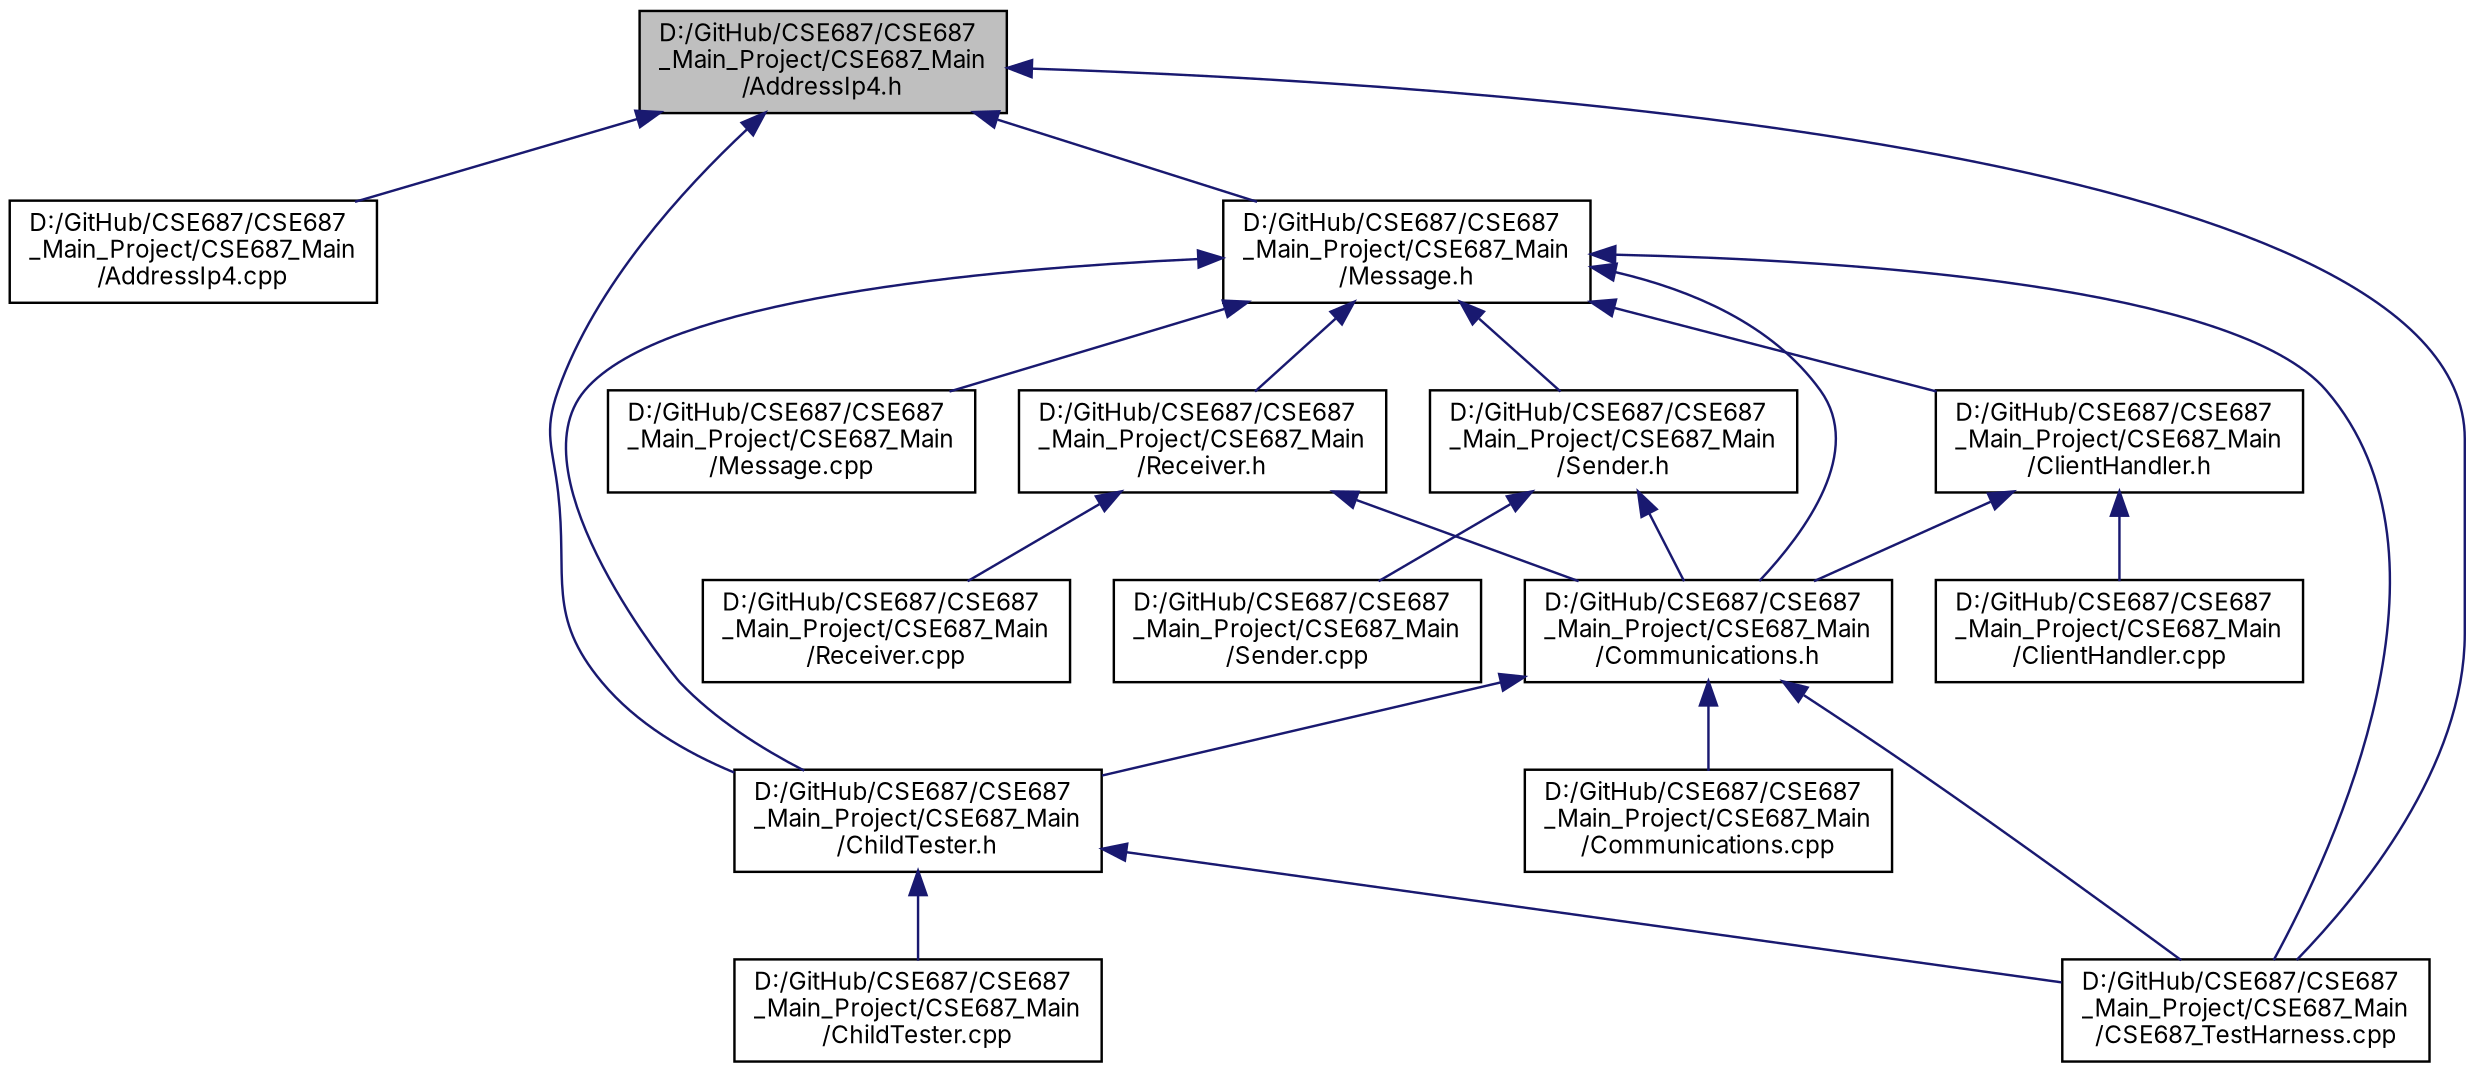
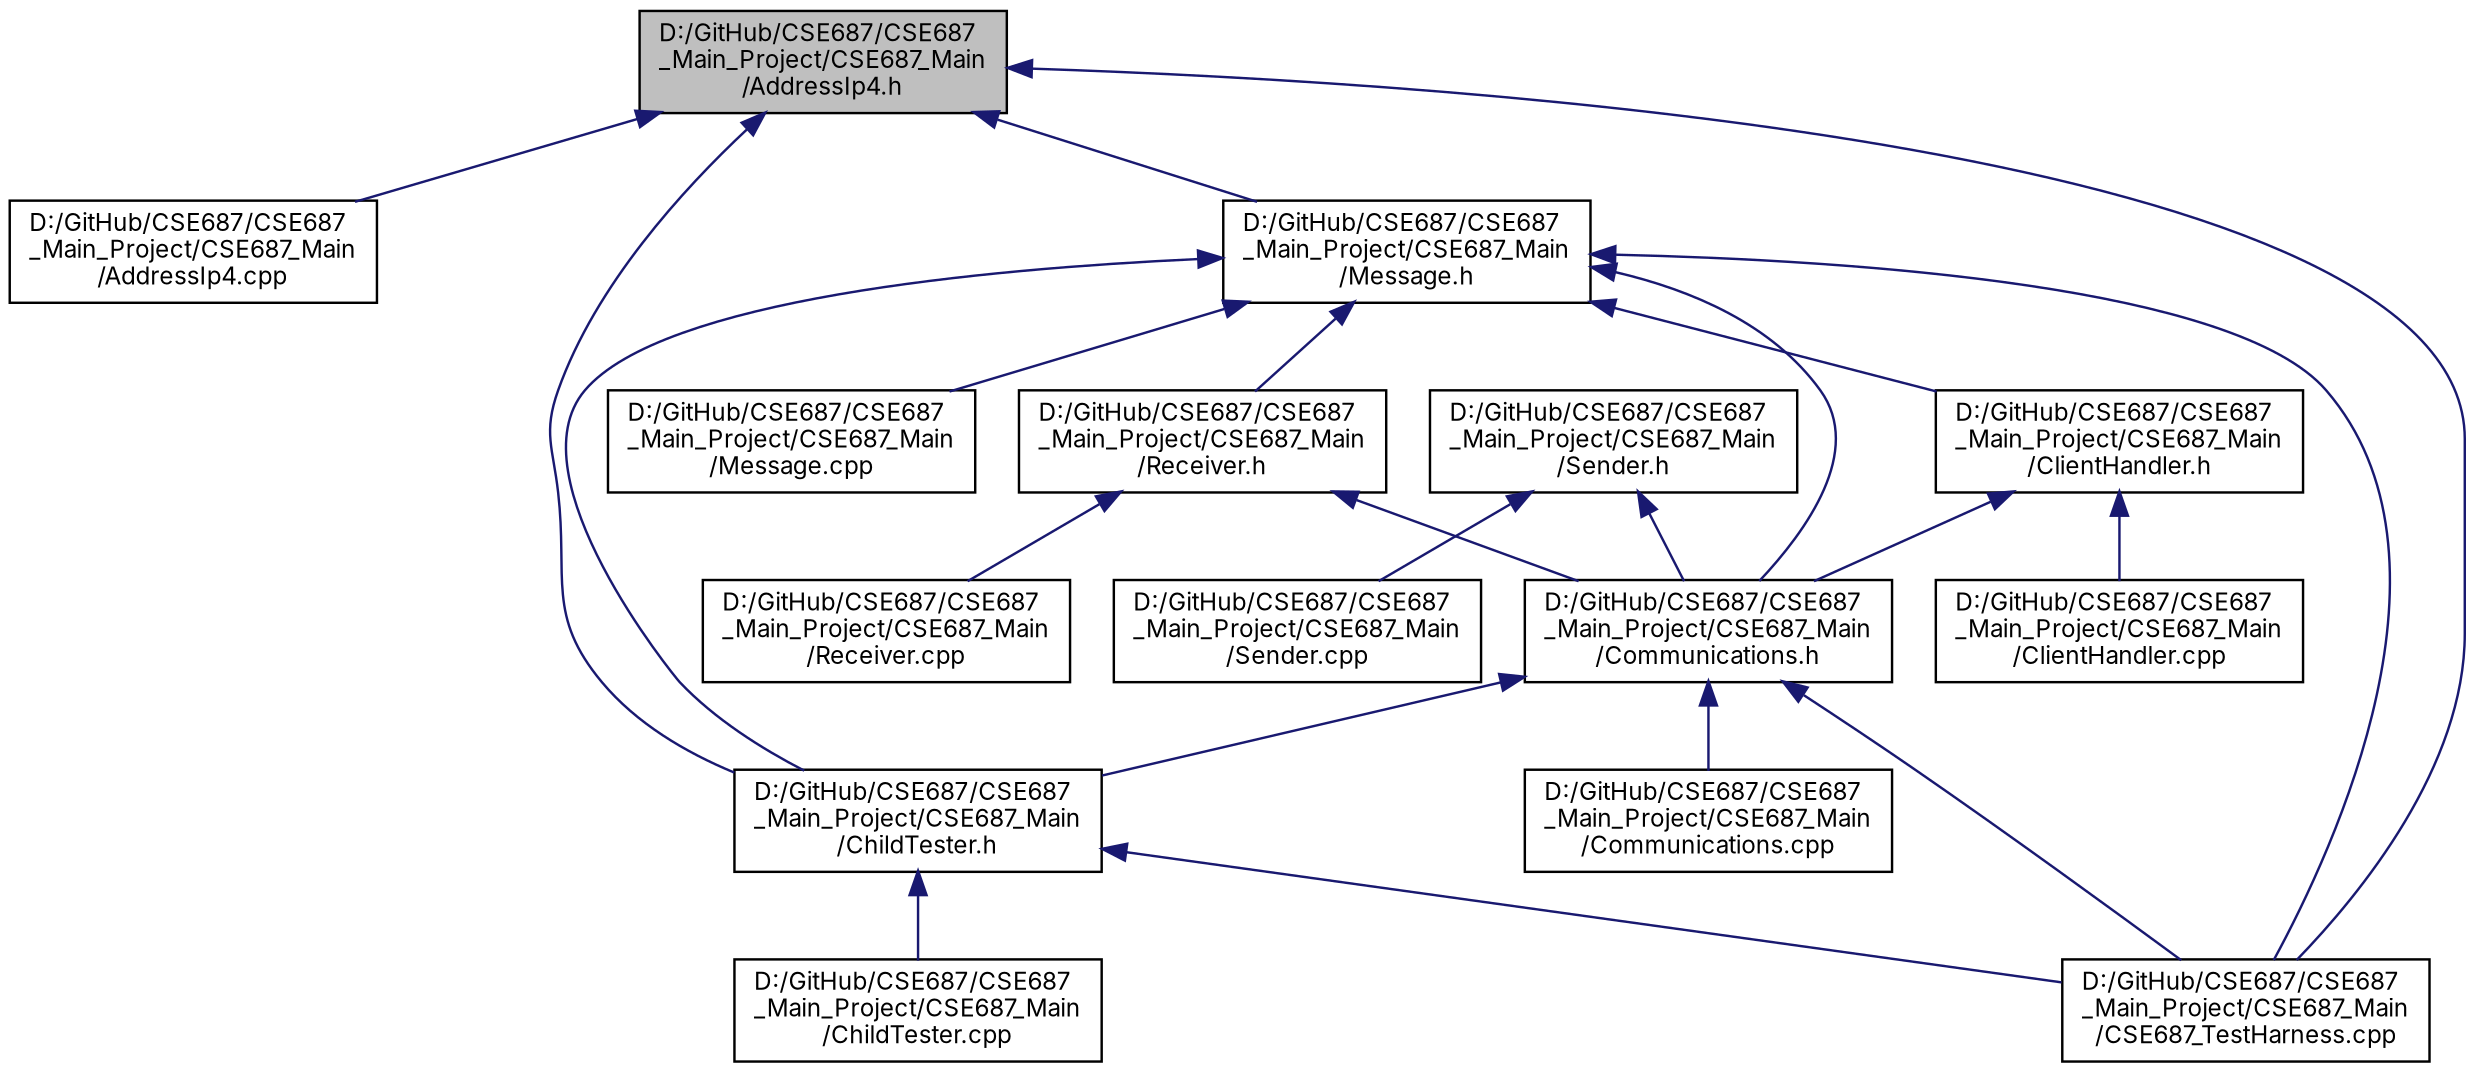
  digraph {
    fontname=Inter
    node [color=black fillcolor=white fontname=Inter fontsize=10 shape=record style=filled]
    edge [color=midnightblue dir=back fontname=Inter fontsize=10 labelfontname=Helvetica labelfontsize=10 style=solid]
    n1 [fillcolor=grey75 fontcolor=black height=0.2 label="D:/GitHub/CSE687/CSE687\l_Main_Project/CSE687_Main\l/AddressIp4.h" width=0.4]
    n2 [height=0.2 label="D:/GitHub/CSE687/CSE687\l_Main_Project/CSE687_Main\l/AddressIp4.cpp" width=0.4]
    n3 [height=0.2 label="D:/GitHub/CSE687/CSE687\l_Main_Project/CSE687_Main\l/ChildTester.h" width=0.4]
    n4 [height=0.2 label="D:/GitHub/CSE687/CSE687\l_Main_Project/CSE687_Main\l/CSE687_TestHarness.cpp" width=0.4]
    n5 [height=0.2 label="D:/GitHub/CSE687/CSE687\l_Main_Project/CSE687_Main\l/Message.h" width=0.4]
    n6 [height=0.2 label="D:/GitHub/CSE687/CSE687\l_Main_Project/CSE687_Main\l/ChildTester.cpp" width=0.4]
    n7 [height=0.2 label="D:/GitHub/CSE687/CSE687\l_Main_Project/CSE687_Main\l/ClientHandler.h" width=0.4]
    n8 [height=0.2 label="D:/GitHub/CSE687/CSE687\l_Main_Project/CSE687_Main\l/Communications.h" width=0.4]
    n9 [height=0.2 label="D:/GitHub/CSE687/CSE687\l_Main_Project/CSE687_Main\l/Message.cpp" width=0.4]
    n10 [height=0.2 label="D:/GitHub/CSE687/CSE687\l_Main_Project/CSE687_Main\l/Receiver.h" width=0.4]
    n11 [height=0.2 label="D:/GitHub/CSE687/CSE687\l_Main_Project/CSE687_Main\l/Sender.h" width=0.4]
    n12 [height=0.2 label="D:/GitHub/CSE687/CSE687\l_Main_Project/CSE687_Main\l/ClientHandler.cpp" width=0.4]
    n13 [height=0.2 label="D:/GitHub/CSE687/CSE687\l_Main_Project/CSE687_Main\l/Communications.cpp" width=0.4]
    n14 [height=0.2 label="D:/GitHub/CSE687/CSE687\l_Main_Project/CSE687_Main\l/Receiver.cpp" width=0.4]
    n15 [height=0.2 label="D:/GitHub/CSE687/CSE687\l_Main_Project/CSE687_Main\l/Sender.cpp" width=0.4]
    n1 -> n2
    n1 -> n3
    n1 -> n4
    n1 -> n5
    n3 -> n4
    n3 -> n6
    n5 -> n3
    n5 -> n4
    n5 -> n7
    n5 -> n8
    n5 -> n9
    n5 -> n10
-   n5 -> n11
    n7 -> n8
    n7 -> n12
    n8 -> n3
    n8 -> n4
    n8 -> n13
    n10 -> n8
    n10 -> n14
    n11 -> n8
    n11 -> n15
  }
